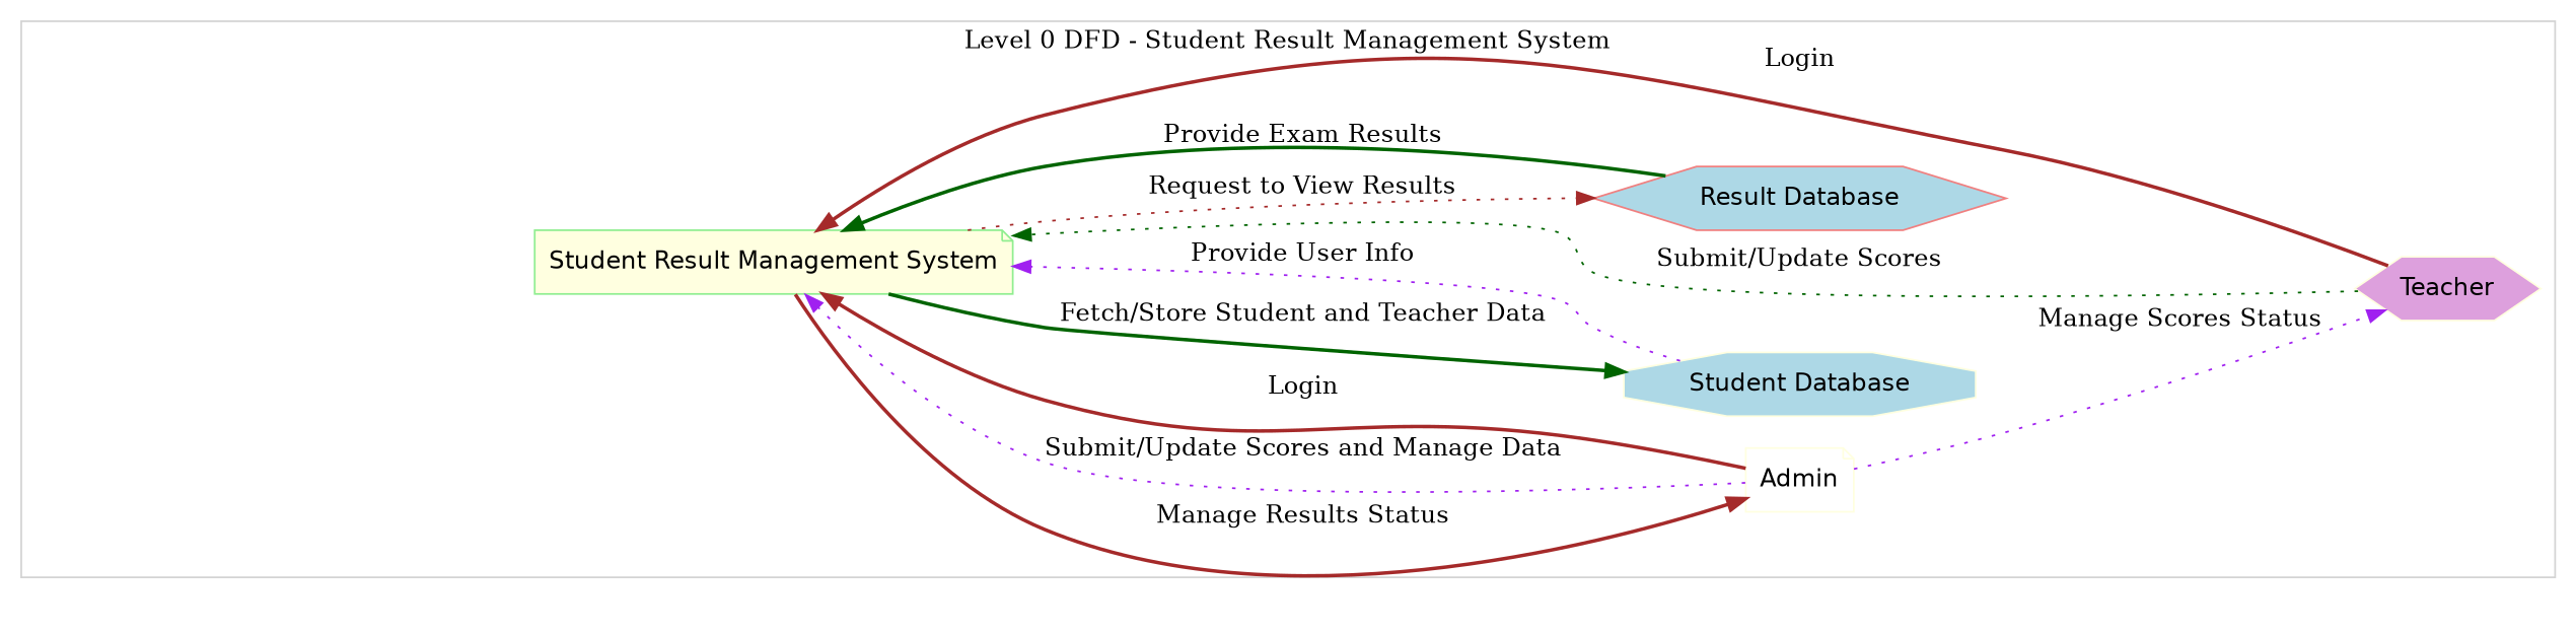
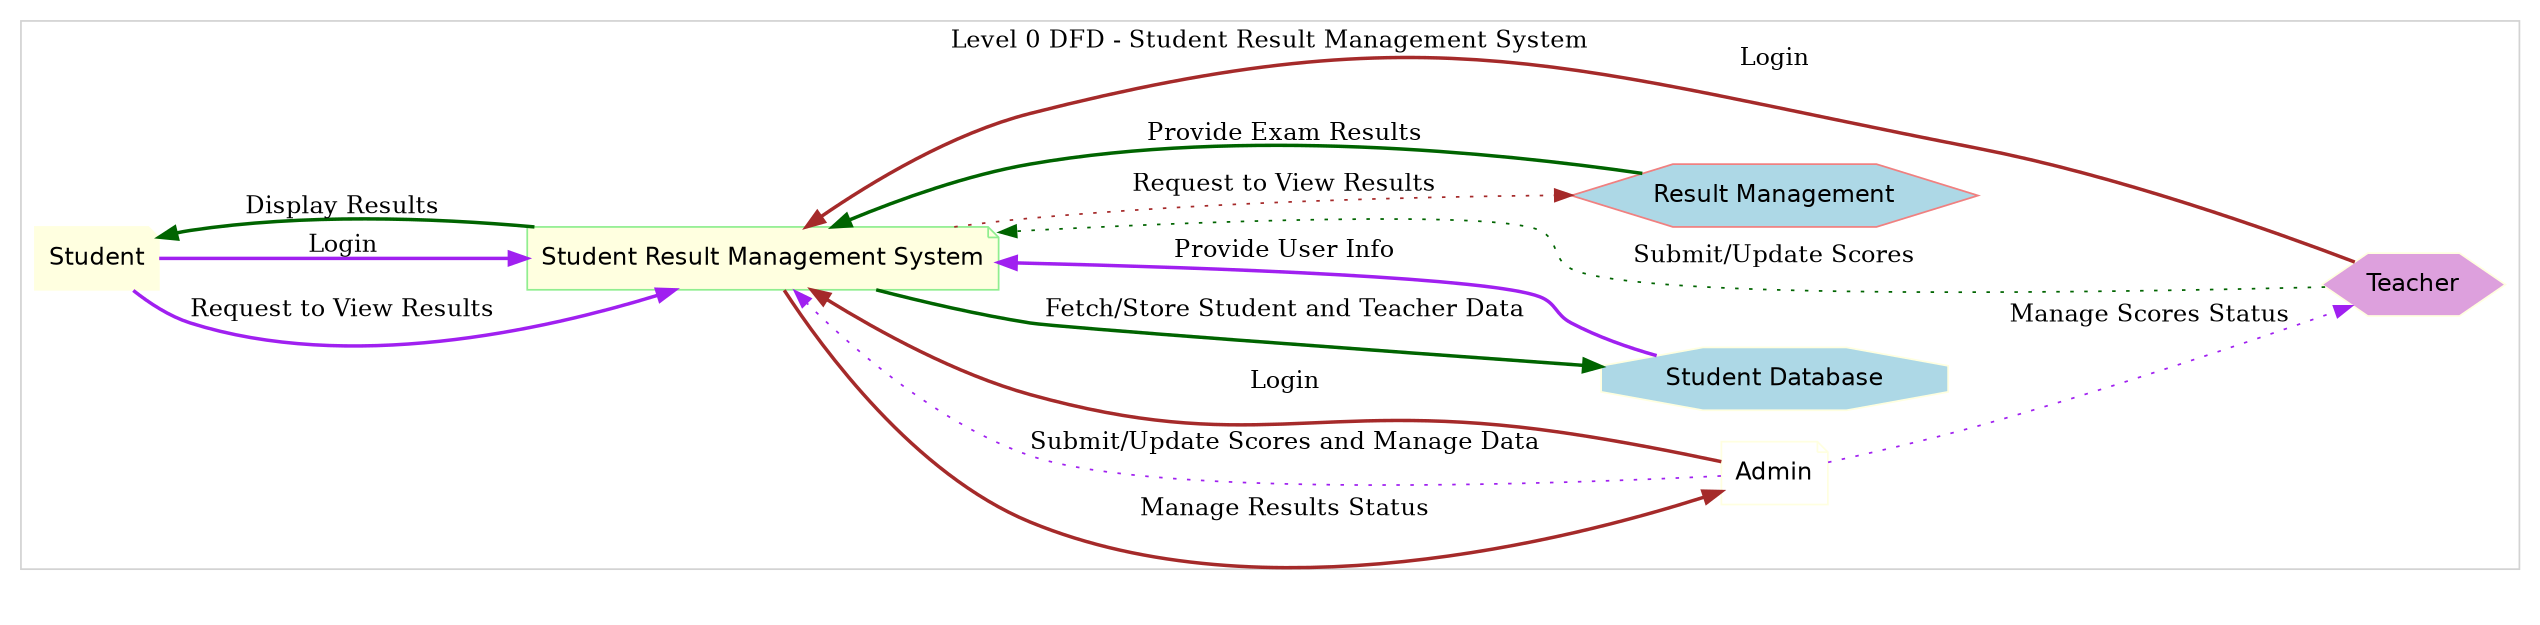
  digraph {
    rankdir=LR
    node [color=lightyellow fillcolor=lightyellow fontname=Helvetica shape=note style=filled]
    edge [color=purple style=bold]
+   n1 [label=Student]
    n2 [color=lightgreen label="Student Result Management System"]
    n3 [fillcolor=white label=Admin]
    n4 [fillcolor=plum label=Teacher shape=hexagon]
    n5 [fillcolor=lightblue label="Student Database" shape=octagon]
-   n6 [color=lightcoral fillcolor=lightblue label="Result Database" shape=hexagon]
+   n6 [color=lightcoral fillcolor=lightblue label="Result Management" shape=hexagon]
    subgraph cluster_1 {
      color=lightgrey
      label="Level 0 DFD - Student Result Management System"
+     n1
      n2
      n3
      n4
      n5
      n6
    }
+   n1 -> n2 [label="Request to View Results"]
+   n1 -> n2 [label=Login]
+   n2 -> n1 [color=darkgreen label="Display Results"]
    n2 -> n3 [color=brown label="Manage Results Status"]
    n2 -> n5 [color=darkgreen label="Fetch/Store Student and Teacher Data"]
    n2 -> n6 [color=brown label="Request to View Results" style=dotted]
    n3 -> n2 [label="Submit/Update Scores and Manage Data" style=dotted]
    n3 -> n2 [color=brown label=Login]
    n3 -> n4 [label="Manage Scores Status" style=dotted]
    n4 -> n2 [color=darkgreen label="Submit/Update Scores" style=dotted]
    n4 -> n2 [color=brown label=Login]
-   n5 -> n2 [label="Provide User Info" style=dotted]
+   n5 -> n2 [label="Provide User Info"]
    n6 -> n2 [color=darkgreen label="Provide Exam Results"]
  }
